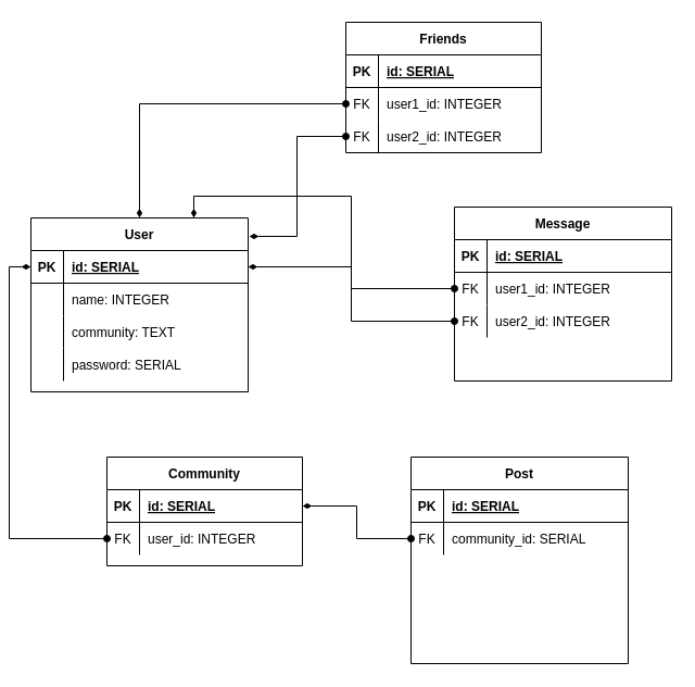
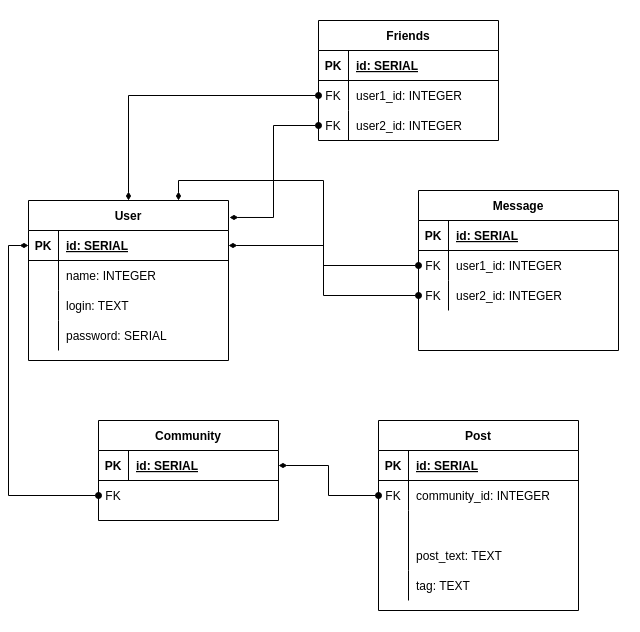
  <mxCell id="0" />
  <mxCell id="1" parent="0" />
  <mxCell id="2" style="edgeStyle=orthogonalEdgeStyle;rounded=0;orthogonalLoop=1;jettySize=auto;html=1;exitX=0;exitY=0.5;exitDx=0;exitDy=0;entryX=1;entryY=0.5;entryDx=0;entryDy=0;endArrow=diamondThin;endFill=1;startArrow=oval;startFill=1;" parent="1" source="47" target="9" edge="1"><mxGeometry relative="1" as="geometry" /></mxCell>
  <mxCell id="3" style="edgeStyle=orthogonalEdgeStyle;rounded=0;orthogonalLoop=1;jettySize=auto;html=1;exitX=0;exitY=0.5;exitDx=0;exitDy=0;entryX=0.75;entryY=0;entryDx=0;entryDy=0;endArrow=diamondThin;endFill=1;startArrow=oval;startFill=1;" parent="1" source="50" target="8" edge="1"><mxGeometry relative="1" as="geometry" /></mxCell>
  <mxCell id="4" style="edgeStyle=orthogonalEdgeStyle;rounded=0;orthogonalLoop=1;jettySize=auto;html=1;exitX=0;exitY=0.5;exitDx=0;exitDy=0;entryX=0.5;entryY=0;entryDx=0;entryDy=0;endArrow=diamondThin;endFill=1;startArrow=oval;startFill=1;" parent="1" source="59" target="8" edge="1"><mxGeometry relative="1" as="geometry" /></mxCell>
  <mxCell id="5" style="edgeStyle=orthogonalEdgeStyle;rounded=0;orthogonalLoop=1;jettySize=auto;html=1;exitX=0;exitY=0.5;exitDx=0;exitDy=0;entryX=1.005;entryY=0.106;entryDx=0;entryDy=0;entryPerimeter=0;startArrow=oval;startFill=1;endArrow=diamondThin;endFill=1;" parent="1" source="62" target="8" edge="1"><mxGeometry relative="1" as="geometry" /></mxCell>
  <mxCell id="6" style="edgeStyle=orthogonalEdgeStyle;rounded=0;orthogonalLoop=1;jettySize=auto;html=1;exitX=0;exitY=0.5;exitDx=0;exitDy=0;entryX=1;entryY=0.5;entryDx=0;entryDy=0;endArrow=diamondThin;endFill=1;startArrow=oval;startFill=1;" parent="1" source="32" target="22" edge="1"><mxGeometry relative="1" as="geometry" /></mxCell>
  <mxCell id="7" style="edgeStyle=orthogonalEdgeStyle;rounded=0;orthogonalLoop=1;jettySize=auto;html=1;exitX=0;exitY=0.5;exitDx=0;exitDy=0;entryX=0;entryY=0.5;entryDx=0;entryDy=0;endArrow=diamondThin;endFill=1;startArrow=oval;startFill=1;" parent="1" source="25" target="9" edge="1"><mxGeometry relative="1" as="geometry" /></mxCell>
  <mxCell id="8" value="User" style="shape=table;startSize=30;container=1;collapsible=1;childLayout=tableLayout;fixedRows=1;rowLines=0;fontStyle=1;align=center;resizeLast=1;" parent="1" vertex="1"><mxGeometry x="20" y="200" width="200" height="160" as="geometry" /></mxCell>
  <mxCell id="9" value="" style="shape=partialRectangle;collapsible=0;dropTarget=0;pointerEvents=0;fillColor=none;top=0;left=0;bottom=1;right=0;points=[[0,0.5],[1,0.5]];portConstraint=eastwest;" parent="8" vertex="1"><mxGeometry y="30" width="200" height="30" as="geometry" /></mxCell>
  <mxCell id="10" value="PK" style="shape=partialRectangle;connectable=0;fillColor=none;top=0;left=0;bottom=0;right=0;fontStyle=1;overflow=hidden;" parent="9" vertex="1"><mxGeometry width="30" height="30" as="geometry" /></mxCell>
  <mxCell id="11" value="id: SERIAL" style="shape=partialRectangle;connectable=0;fillColor=none;top=0;left=0;bottom=0;right=0;align=left;spacingLeft=6;fontStyle=5;overflow=hidden;" parent="9" vertex="1"><mxGeometry x="30" width="170" height="30" as="geometry" /></mxCell>
  <mxCell id="12" value="" style="shape=partialRectangle;collapsible=0;dropTarget=0;pointerEvents=0;fillColor=none;top=0;left=0;bottom=0;right=0;points=[[0,0.5],[1,0.5]];portConstraint=eastwest;" parent="8" vertex="1"><mxGeometry y="60" width="200" height="30" as="geometry" /></mxCell>
  <mxCell id="13" value="" style="shape=partialRectangle;connectable=0;fillColor=none;top=0;left=0;bottom=0;right=0;editable=1;overflow=hidden;" parent="12" vertex="1"><mxGeometry width="30" height="30" as="geometry" /></mxCell>
  <mxCell id="14" value="name: INTEGER" style="shape=partialRectangle;connectable=0;fillColor=none;top=0;left=0;bottom=0;right=0;align=left;spacingLeft=6;overflow=hidden;" parent="12" vertex="1"><mxGeometry x="30" width="170" height="30" as="geometry" /></mxCell>
  <mxCell id="15" value="" style="shape=partialRectangle;collapsible=0;dropTarget=0;pointerEvents=0;fillColor=none;top=0;left=0;bottom=0;right=0;points=[[0,0.5],[1,0.5]];portConstraint=eastwest;" parent="8" vertex="1"><mxGeometry y="90" width="200" height="30" as="geometry" /></mxCell>
  <mxCell id="16" value="" style="shape=partialRectangle;connectable=0;fillColor=none;top=0;left=0;bottom=0;right=0;editable=1;overflow=hidden;" parent="15" vertex="1"><mxGeometry width="30" height="30" as="geometry" /></mxCell>
- <mxCell id="17" value="community: TEXT" style="shape=partialRectangle;connectable=0;fillColor=none;top=0;left=0;bottom=0;right=0;align=left;spacingLeft=6;overflow=hidden;" parent="15" vertex="1"><mxGeometry x="30" width="170" height="30" as="geometry" /></mxCell>
+ <mxCell id="17" value="login: TEXT" style="shape=partialRectangle;connectable=0;fillColor=none;top=0;left=0;bottom=0;right=0;align=left;spacingLeft=6;overflow=hidden;" parent="15" vertex="1"><mxGeometry x="30" width="170" height="30" as="geometry" /></mxCell>
  <mxCell id="18" value="" style="shape=partialRectangle;collapsible=0;dropTarget=0;pointerEvents=0;fillColor=none;top=0;left=0;bottom=0;right=0;points=[[0,0.5],[1,0.5]];portConstraint=eastwest;" parent="8" vertex="1"><mxGeometry y="120" width="200" height="30" as="geometry" /></mxCell>
  <mxCell id="19" value="" style="shape=partialRectangle;connectable=0;fillColor=none;top=0;left=0;bottom=0;right=0;editable=1;overflow=hidden;" parent="18" vertex="1"><mxGeometry width="30" height="30" as="geometry" /></mxCell>
  <mxCell id="20" value="password: SERIAL" style="shape=partialRectangle;connectable=0;fillColor=none;top=0;left=0;bottom=0;right=0;align=left;spacingLeft=6;overflow=hidden;" parent="18" vertex="1"><mxGeometry x="30" width="170" height="30" as="geometry" /></mxCell>
  <mxCell id="21" value="Community" style="shape=table;startSize=30;container=1;collapsible=1;childLayout=tableLayout;fixedRows=1;rowLines=0;fontStyle=1;align=center;resizeLast=1;" parent="1" vertex="1"><mxGeometry x="90" y="420" width="180" height="100" as="geometry" /></mxCell>
  <mxCell id="22" value="" style="shape=partialRectangle;collapsible=0;dropTarget=0;pointerEvents=0;fillColor=none;top=0;left=0;bottom=1;right=0;points=[[0,0.5],[1,0.5]];portConstraint=eastwest;" parent="21" vertex="1"><mxGeometry y="30" width="180" height="30" as="geometry" /></mxCell>
  <mxCell id="23" value="PK" style="shape=partialRectangle;connectable=0;fillColor=none;top=0;left=0;bottom=0;right=0;fontStyle=1;overflow=hidden;" parent="22" vertex="1"><mxGeometry width="30" height="30" as="geometry" /></mxCell>
  <mxCell id="24" value="id: SERIAL" style="shape=partialRectangle;connectable=0;fillColor=none;top=0;left=0;bottom=0;right=0;align=left;spacingLeft=6;fontStyle=5;overflow=hidden;" parent="22" vertex="1"><mxGeometry x="30" width="150" height="30" as="geometry" /></mxCell>
  <mxCell id="25" value="" style="shape=partialRectangle;collapsible=0;dropTarget=0;pointerEvents=0;fillColor=none;top=0;left=0;bottom=0;right=0;points=[[0,0.5],[1,0.5]];portConstraint=eastwest;" parent="21" vertex="1"><mxGeometry y="60" width="180" height="30" as="geometry" /></mxCell>
  <mxCell id="26" value="FK" style="shape=partialRectangle;connectable=0;fillColor=none;top=0;left=0;bottom=0;right=0;editable=1;overflow=hidden;" parent="25" vertex="1"><mxGeometry width="30" height="30" as="geometry" /></mxCell>
- <mxCell id="27" value="user_id: INTEGER" style="shape=partialRectangle;connectable=0;fillColor=none;top=0;left=0;bottom=0;right=0;align=left;spacingLeft=6;overflow=hidden;" parent="25" vertex="1"><mxGeometry x="30" width="150" height="30" as="geometry" /></mxCell>
  <mxCell id="28" value="Post" style="shape=table;startSize=30;container=1;collapsible=1;childLayout=tableLayout;fixedRows=1;rowLines=0;fontStyle=1;align=center;resizeLast=1;" parent="1" vertex="1"><mxGeometry x="370" y="420" width="200" height="190" as="geometry" /></mxCell>
  <mxCell id="29" value="" style="shape=partialRectangle;collapsible=0;dropTarget=0;pointerEvents=0;fillColor=none;top=0;left=0;bottom=1;right=0;points=[[0,0.5],[1,0.5]];portConstraint=eastwest;" parent="28" vertex="1"><mxGeometry y="30" width="200" height="30" as="geometry" /></mxCell>
  <mxCell id="30" value="PK" style="shape=partialRectangle;connectable=0;fillColor=none;top=0;left=0;bottom=0;right=0;fontStyle=1;overflow=hidden;" parent="29" vertex="1"><mxGeometry width="30" height="30" as="geometry" /></mxCell>
  <mxCell id="31" value="id: SERIAL" style="shape=partialRectangle;connectable=0;fillColor=none;top=0;left=0;bottom=0;right=0;align=left;spacingLeft=6;fontStyle=5;overflow=hidden;" parent="29" vertex="1"><mxGeometry x="30" width="170" height="30" as="geometry" /></mxCell>
  <mxCell id="32" value="" style="shape=partialRectangle;collapsible=0;dropTarget=0;pointerEvents=0;fillColor=none;top=0;left=0;bottom=0;right=0;points=[[0,0.5],[1,0.5]];portConstraint=eastwest;" parent="28" vertex="1"><mxGeometry y="60" width="200" height="30" as="geometry" /></mxCell>
  <mxCell id="33" value="FK" style="shape=partialRectangle;connectable=0;fillColor=none;top=0;left=0;bottom=0;right=0;editable=1;overflow=hidden;" parent="32" vertex="1"><mxGeometry width="30" height="30" as="geometry" /></mxCell>
- <mxCell id="34" value="community_id: SERIAL" style="shape=partialRectangle;connectable=0;fillColor=none;top=0;left=0;bottom=0;right=0;align=left;spacingLeft=6;overflow=hidden;" parent="32" vertex="1"><mxGeometry x="30" width="170" height="30" as="geometry" /></mxCell>
+ <mxCell id="34" value="community_id: INTEGER" style="shape=partialRectangle;connectable=0;fillColor=none;top=0;left=0;bottom=0;right=0;align=left;spacingLeft=6;overflow=hidden;" parent="32" vertex="1"><mxGeometry x="30" width="170" height="30" as="geometry" /></mxCell>
  <mxCell id="35" value="" style="shape=partialRectangle;collapsible=0;dropTarget=0;pointerEvents=0;fillColor=none;top=0;left=0;bottom=0;right=0;points=[[0,0.5],[1,0.5]];portConstraint=eastwest;" parent="28" vertex="1"><mxGeometry y="90" width="200" height="30" as="geometry" /></mxCell>
  <mxCell id="36" value="" style="shape=partialRectangle;connectable=0;fillColor=none;top=0;left=0;bottom=0;right=0;editable=1;overflow=hidden;" parent="35" vertex="1"><mxGeometry width="30" height="30" as="geometry" /></mxCell>
  <mxCell id="37" value="" style="shape=partialRectangle;collapsible=0;dropTarget=0;pointerEvents=0;fillColor=none;top=0;left=0;bottom=0;right=0;points=[[0,0.5],[1,0.5]];portConstraint=eastwest;" parent="28" vertex="1"><mxGeometry y="120" width="200" height="30" as="geometry" /></mxCell>
  <mxCell id="38" value="" style="shape=partialRectangle;connectable=0;fillColor=none;top=0;left=0;bottom=0;right=0;editable=1;overflow=hidden;" parent="37" vertex="1"><mxGeometry width="30" height="30" as="geometry" /></mxCell>
+ <mxCell id="39" value="post_text: TEXT" style="shape=partialRectangle;connectable=0;fillColor=none;top=0;left=0;bottom=0;right=0;align=left;spacingLeft=6;overflow=hidden;" parent="37" vertex="1"><mxGeometry x="30" width="170" height="30" as="geometry" /></mxCell>
  <mxCell id="40" value="" style="shape=partialRectangle;collapsible=0;dropTarget=0;pointerEvents=0;fillColor=none;top=0;left=0;bottom=0;right=0;points=[[0,0.5],[1,0.5]];portConstraint=eastwest;" parent="28" vertex="1"><mxGeometry y="150" width="200" height="30" as="geometry" /></mxCell>
  <mxCell id="41" value="" style="shape=partialRectangle;connectable=0;fillColor=none;top=0;left=0;bottom=0;right=0;editable=1;overflow=hidden;" parent="40" vertex="1"><mxGeometry width="30" height="30" as="geometry" /></mxCell>
+ <mxCell id="42" value="tag: TEXT" style="shape=partialRectangle;connectable=0;fillColor=none;top=0;left=0;bottom=0;right=0;align=left;spacingLeft=6;overflow=hidden;" parent="40" vertex="1"><mxGeometry x="30" width="170" height="30" as="geometry" /></mxCell>
  <mxCell id="43" value="Message" style="shape=table;startSize=30;container=1;collapsible=1;childLayout=tableLayout;fixedRows=1;rowLines=0;fontStyle=1;align=center;resizeLast=1;" parent="1" vertex="1"><mxGeometry x="410" y="190" width="200" height="160" as="geometry" /></mxCell>
  <mxCell id="44" value="" style="shape=partialRectangle;collapsible=0;dropTarget=0;pointerEvents=0;fillColor=none;top=0;left=0;bottom=1;right=0;points=[[0,0.5],[1,0.5]];portConstraint=eastwest;" parent="43" vertex="1"><mxGeometry y="30" width="200" height="30" as="geometry" /></mxCell>
  <mxCell id="45" value="PK" style="shape=partialRectangle;connectable=0;fillColor=none;top=0;left=0;bottom=0;right=0;fontStyle=1;overflow=hidden;" parent="44" vertex="1"><mxGeometry width="30" height="30" as="geometry" /></mxCell>
  <mxCell id="46" value="id: SERIAL" style="shape=partialRectangle;connectable=0;fillColor=none;top=0;left=0;bottom=0;right=0;align=left;spacingLeft=6;fontStyle=5;overflow=hidden;" parent="44" vertex="1"><mxGeometry x="30" width="170" height="30" as="geometry" /></mxCell>
  <mxCell id="47" value="" style="shape=partialRectangle;collapsible=0;dropTarget=0;pointerEvents=0;fillColor=none;top=0;left=0;bottom=0;right=0;points=[[0,0.5],[1,0.5]];portConstraint=eastwest;" parent="43" vertex="1"><mxGeometry y="60" width="200" height="30" as="geometry" /></mxCell>
  <mxCell id="48" value="FK" style="shape=partialRectangle;connectable=0;fillColor=none;top=0;left=0;bottom=0;right=0;editable=1;overflow=hidden;" parent="47" vertex="1"><mxGeometry width="30" height="30" as="geometry" /></mxCell>
  <mxCell id="49" value="user1_id: INTEGER" style="shape=partialRectangle;connectable=0;fillColor=none;top=0;left=0;bottom=0;right=0;align=left;spacingLeft=6;overflow=hidden;" parent="47" vertex="1"><mxGeometry x="30" width="170" height="30" as="geometry" /></mxCell>
  <mxCell id="50" value="" style="shape=partialRectangle;collapsible=0;dropTarget=0;pointerEvents=0;fillColor=none;top=0;left=0;bottom=0;right=0;points=[[0,0.5],[1,0.5]];portConstraint=eastwest;" parent="43" vertex="1"><mxGeometry y="90" width="200" height="30" as="geometry" /></mxCell>
  <mxCell id="51" value="FK" style="shape=partialRectangle;connectable=0;fillColor=none;top=0;left=0;bottom=0;right=0;editable=1;overflow=hidden;" parent="50" vertex="1"><mxGeometry width="30" height="30" as="geometry" /></mxCell>
  <mxCell id="52" value="user2_id: INTEGER" style="shape=partialRectangle;connectable=0;fillColor=none;top=0;left=0;bottom=0;right=0;align=left;spacingLeft=6;overflow=hidden;" parent="50" vertex="1"><mxGeometry x="30" width="170" height="30" as="geometry" /></mxCell>
  <mxCell id="53" value="" style="shape=partialRectangle;collapsible=0;dropTarget=0;pointerEvents=0;fillColor=none;top=0;left=0;bottom=0;right=0;points=[[0,0.5],[1,0.5]];portConstraint=eastwest;" parent="43" vertex="1"><mxGeometry y="120" width="200" height="30" as="geometry" /></mxCell>
  <mxCell id="54" value="" style="shape=partialRectangle;connectable=0;fillColor=none;top=0;left=0;bottom=0;right=0;editable=1;overflow=hidden;" parent="53" vertex="1"><mxGeometry width="30" height="30" as="geometry" /></mxCell>
  <mxCell id="55" value="Friends" style="shape=table;startSize=30;container=1;collapsible=1;childLayout=tableLayout;fixedRows=1;rowLines=0;fontStyle=1;align=center;resizeLast=1;" parent="1" vertex="1"><mxGeometry x="310" y="20" width="180" height="120" as="geometry" /></mxCell>
  <mxCell id="56" value="" style="shape=partialRectangle;collapsible=0;dropTarget=0;pointerEvents=0;fillColor=none;top=0;left=0;bottom=1;right=0;points=[[0,0.5],[1,0.5]];portConstraint=eastwest;" parent="55" vertex="1"><mxGeometry y="30" width="180" height="30" as="geometry" /></mxCell>
  <mxCell id="57" value="PK" style="shape=partialRectangle;connectable=0;fillColor=none;top=0;left=0;bottom=0;right=0;fontStyle=1;overflow=hidden;" parent="56" vertex="1"><mxGeometry width="30" height="30" as="geometry" /></mxCell>
  <mxCell id="58" value="id: SERIAL" style="shape=partialRectangle;connectable=0;fillColor=none;top=0;left=0;bottom=0;right=0;align=left;spacingLeft=6;fontStyle=5;overflow=hidden;" parent="56" vertex="1"><mxGeometry x="30" width="150" height="30" as="geometry" /></mxCell>
  <mxCell id="59" value="" style="shape=partialRectangle;collapsible=0;dropTarget=0;pointerEvents=0;fillColor=none;top=0;left=0;bottom=0;right=0;points=[[0,0.5],[1,0.5]];portConstraint=eastwest;" parent="55" vertex="1"><mxGeometry y="60" width="180" height="30" as="geometry" /></mxCell>
  <mxCell id="60" value="FK" style="shape=partialRectangle;connectable=0;fillColor=none;top=0;left=0;bottom=0;right=0;editable=1;overflow=hidden;" parent="59" vertex="1"><mxGeometry width="30" height="30" as="geometry" /></mxCell>
  <mxCell id="61" value="user1_id: INTEGER" style="shape=partialRectangle;connectable=0;fillColor=none;top=0;left=0;bottom=0;right=0;align=left;spacingLeft=6;overflow=hidden;" parent="59" vertex="1"><mxGeometry x="30" width="150" height="30" as="geometry" /></mxCell>
  <mxCell id="62" value="" style="shape=partialRectangle;collapsible=0;dropTarget=0;pointerEvents=0;fillColor=none;top=0;left=0;bottom=0;right=0;points=[[0,0.5],[1,0.5]];portConstraint=eastwest;" parent="55" vertex="1"><mxGeometry y="90" width="180" height="30" as="geometry" /></mxCell>
  <mxCell id="63" value="FK" style="shape=partialRectangle;connectable=0;fillColor=none;top=0;left=0;bottom=0;right=0;editable=1;overflow=hidden;" parent="62" vertex="1"><mxGeometry width="30" height="30" as="geometry" /></mxCell>
  <mxCell id="64" value="user2_id: INTEGER" style="shape=partialRectangle;connectable=0;fillColor=none;top=0;left=0;bottom=0;right=0;align=left;spacingLeft=6;overflow=hidden;" parent="62" vertex="1"><mxGeometry x="30" width="150" height="30" as="geometry" /></mxCell>
